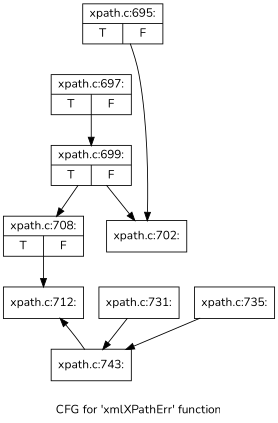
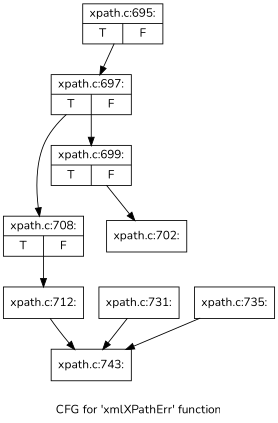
  digraph {
    fontname=Nunito
    label="CFG for 'xmlXPathErr' function"
    node [fontname=Nunito shape=record]
    edge [fontname=Nunito]
    n1 [label="{xpath.c:695:|{<s0>T|<s1>F}}"]
    n2 [label="{xpath.c:697:|{<s0>T|<s1>F}}"]
    n3 [label="{xpath.c:699:|{<s0>T|<s1>F}}"]
    n4 [label="{xpath.c:702:}"]
    n5 [label="{xpath.c:708:|{<s0>T|<s1>F}}"]
    n6 [label="{xpath.c:712:}"]
    n7 [label="{xpath.c:743:}"]
    n8 [label="{xpath.c:731:}"]
    n9 [label="{xpath.c:735:}"]
-   n1 -> n4
+   n1 -> n2
    n2 -> n3
    n3 -> n4
-   n3 -> n5
+   n2 -> n5
    n5 -> n6
-   n7 -> n6
+   n6 -> n7
    n8 -> n7
    n9 -> n7
  }
